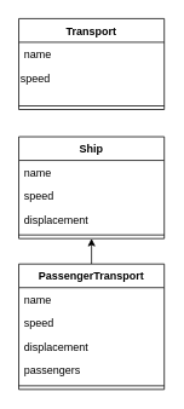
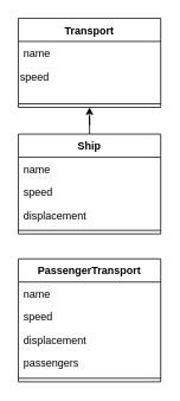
  <mxCell id="0" />
  <mxCell id="1" parent="0" />
- <mxCell id="2" style="edgeStyle=orthogonalEdgeStyle;rounded=0;orthogonalLoop=1;jettySize=auto;html=1;exitX=0.5;exitY=0;exitDx=0;exitDy=0;entryX=0.5;entryY=1;entryDx=0;entryDy=0;" parent="1" source="3" target="10" edge="1"><mxGeometry relative="1" as="geometry" /></mxCell>
  <mxCell id="3" value="PassengerTransport" style="swimlane;fontStyle=1;align=center;verticalAlign=top;childLayout=stackLayout;horizontal=1;startSize=26;horizontalStack=0;resizeParent=1;resizeParentMax=0;resizeLast=0;collapsible=1;marginBottom=0;whiteSpace=wrap;html=1;" parent="1" vertex="1"><mxGeometry x="20" y="290" width="160" height="138" as="geometry" /></mxCell>
  <mxCell id="4" value="name" style="text;strokeColor=none;fillColor=none;align=left;verticalAlign=top;spacingLeft=4;spacingRight=4;overflow=hidden;rotatable=0;points=[[0,0.5],[1,0.5]];portConstraint=eastwest;whiteSpace=wrap;html=1;" parent="3" vertex="1"><mxGeometry y="26" width="160" height="26" as="geometry" /></mxCell>
  <mxCell id="5" value="speed" style="text;strokeColor=none;fillColor=none;align=left;verticalAlign=top;spacingLeft=4;spacingRight=4;overflow=hidden;rotatable=0;points=[[0,0.5],[1,0.5]];portConstraint=eastwest;whiteSpace=wrap;html=1;" vertex="1" parent="3"><mxGeometry y="52" width="160" height="26" as="geometry" /></mxCell>
  <mxCell id="6" value="displacement" style="text;strokeColor=none;fillColor=none;align=left;verticalAlign=top;spacingLeft=4;spacingRight=4;overflow=hidden;rotatable=0;points=[[0,0.5],[1,0.5]];portConstraint=eastwest;whiteSpace=wrap;html=1;" vertex="1" parent="3"><mxGeometry y="78" width="160" height="26" as="geometry" /></mxCell>
  <mxCell id="7" value="passengers" style="text;strokeColor=none;fillColor=none;align=left;verticalAlign=top;spacingLeft=4;spacingRight=4;overflow=hidden;rotatable=0;points=[[0,0.5],[1,0.5]];portConstraint=eastwest;whiteSpace=wrap;html=1;" vertex="1" parent="3"><mxGeometry y="104" width="160" height="26" as="geometry" /></mxCell>
  <mxCell id="8" value="" style="line;strokeWidth=1;fillColor=none;align=left;verticalAlign=middle;spacingTop=-1;spacingLeft=3;spacingRight=3;rotatable=0;labelPosition=right;points=[];portConstraint=eastwest;strokeColor=inherit;" parent="3" vertex="1"><mxGeometry y="130" width="160" height="8" as="geometry" /></mxCell>
+ <mxCell id="9" style="edgeStyle=orthogonalEdgeStyle;rounded=0;orthogonalLoop=1;jettySize=auto;html=1;entryX=0.5;entryY=1;entryDx=0;entryDy=0;" parent="1" source="10" target="15" edge="1"><mxGeometry relative="1" as="geometry" /></mxCell>
  <mxCell id="10" value="Ship" style="swimlane;fontStyle=1;align=center;verticalAlign=top;childLayout=stackLayout;horizontal=1;startSize=26;horizontalStack=0;resizeParent=1;resizeParentMax=0;resizeLast=0;collapsible=1;marginBottom=0;whiteSpace=wrap;html=1;" parent="1" vertex="1"><mxGeometry x="20" y="150" width="160" height="112" as="geometry" /></mxCell>
  <mxCell id="11" value="name" style="text;strokeColor=none;fillColor=none;align=left;verticalAlign=top;spacingLeft=4;spacingRight=4;overflow=hidden;rotatable=0;points=[[0,0.5],[1,0.5]];portConstraint=eastwest;whiteSpace=wrap;html=1;" parent="10" vertex="1"><mxGeometry y="26" width="160" height="26" as="geometry" /></mxCell>
  <mxCell id="12" value="speed" style="text;strokeColor=none;fillColor=none;align=left;verticalAlign=top;spacingLeft=4;spacingRight=4;overflow=hidden;rotatable=0;points=[[0,0.5],[1,0.5]];portConstraint=eastwest;whiteSpace=wrap;html=1;" vertex="1" parent="10"><mxGeometry y="52" width="160" height="26" as="geometry" /></mxCell>
  <mxCell id="13" value="displacement" style="text;strokeColor=none;fillColor=none;align=left;verticalAlign=top;spacingLeft=4;spacingRight=4;overflow=hidden;rotatable=0;points=[[0,0.5],[1,0.5]];portConstraint=eastwest;whiteSpace=wrap;html=1;" vertex="1" parent="10"><mxGeometry y="78" width="160" height="26" as="geometry" /></mxCell>
  <mxCell id="14" value="" style="line;strokeWidth=1;fillColor=none;align=left;verticalAlign=middle;spacingTop=-1;spacingLeft=3;spacingRight=3;rotatable=0;labelPosition=right;points=[];portConstraint=eastwest;strokeColor=inherit;" parent="10" vertex="1"><mxGeometry y="104" width="160" height="8" as="geometry" /></mxCell>
  <mxCell id="15" value="Transport" style="swimlane;fontStyle=1;align=center;verticalAlign=top;childLayout=stackLayout;horizontal=1;startSize=26;horizontalStack=0;resizeParent=1;resizeParentMax=0;resizeLast=0;collapsible=1;marginBottom=0;whiteSpace=wrap;html=1;" parent="1" vertex="1"><mxGeometry x="20" y="20" width="160" height="100" as="geometry" /></mxCell>
  <mxCell id="16" value="name" style="text;strokeColor=none;fillColor=none;align=left;verticalAlign=top;spacingLeft=4;spacingRight=4;overflow=hidden;rotatable=0;points=[[0,0.5],[1,0.5]];portConstraint=eastwest;whiteSpace=wrap;html=1;" parent="15" vertex="1"><mxGeometry y="26" width="160" height="26" as="geometry" /></mxCell>
  <mxCell id="17" value="speed" style="text;whiteSpace=wrap;html=1;" parent="15" vertex="1"><mxGeometry y="52" width="160" height="40" as="geometry" /></mxCell>
  <mxCell id="18" value="" style="line;strokeWidth=1;fillColor=none;align=left;verticalAlign=middle;spacingTop=-1;spacingLeft=3;spacingRight=3;rotatable=0;labelPosition=right;points=[];portConstraint=eastwest;strokeColor=inherit;" parent="15" vertex="1"><mxGeometry y="92" width="160" height="8" as="geometry" /></mxCell>
